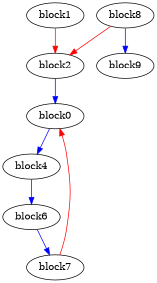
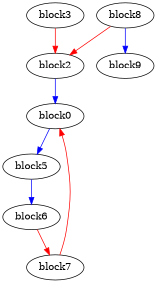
  digraph {
    splines=spline
    edge [color=blue freq=1]
-   block1
+   block1 [label=block3]
    block2
    n3 [label=block0]
-   block4
+   block4 [label=block5]
    block6
    block7
    block8
    block9
    block1 -> block2 [color=red]
    block2 -> n3 [freq=10]
    n3 -> block4 [freq=100]
    block4 -> block6 [freq=893]
-   block6 -> block7 [freq=100]
+   block6 -> block7 [color=red freq=100]
    block7 -> n3 [color=red freq=90]
    block8 -> block2 [color=red freq=9]
    block8 -> block9
  }
